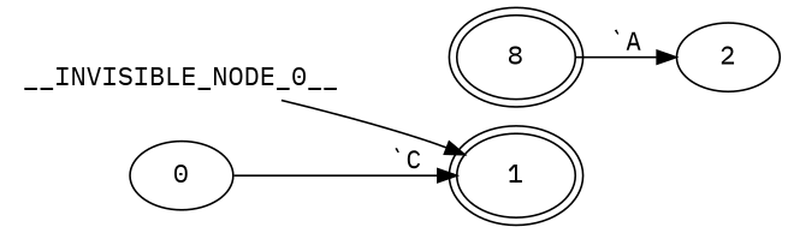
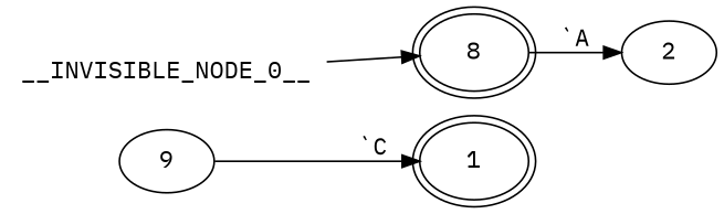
  digraph {
    fontname="IBM Plex Mono"
    rankdir=LR
    node [fontname="IBM Plex Mono"]
    edge [fontname="IBM Plex Mono"]
    __INVISIBLE_NODE_0__ [height=.0 shape=none width=.0]
    n2 [label=8 peripheries=2]
    2
    1 [peripheries=2]
-   0
-   __INVISIBLE_NODE_0__ -> 1
+   0 [label=9]
+   __INVISIBLE_NODE_0__ -> n2
    n2 -> 2 [label="`A"]
    0 -> 1 [label="`C"]
  }
